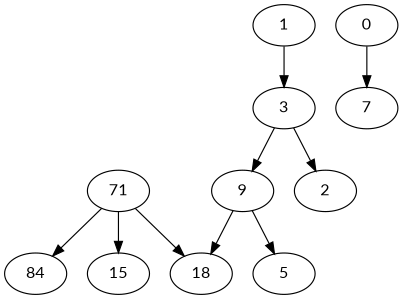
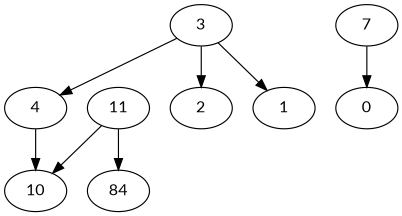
  digraph {
    fontname=Lato
    node [fontname=Lato]
    edge [fontname=Lato]
-   n1 [label=9]
-   n2 [label=18]
-   n3 [label=5]
+   n1 [label=4]
+   n2 [label=10]
    n4 [label=3]
    n5 [label=2]
    n6 [label=1]
    n7 [label=7]
    n8 [label=0]
-   n9 [label=71]
+   n9 [label=11]
    n10 [label=84]
-   n11 [label=15]
    n1 -> n2
-   n1 -> n3
    n4 -> n1
    n4 -> n5
-   n6 -> n4
-   n8 -> n7
+   n4 -> n6
+   n7 -> n8
    n9 -> n2
    n9 -> n10
-   n9 -> n11
  }
